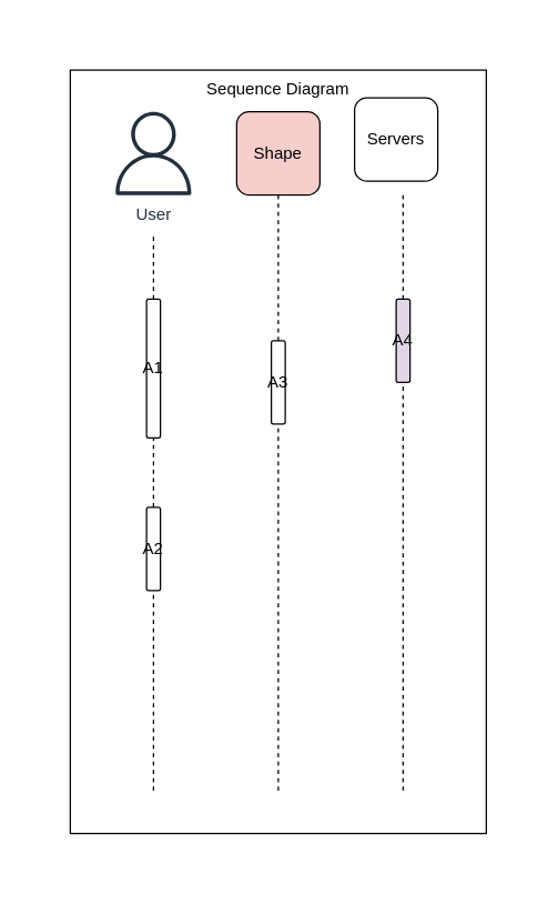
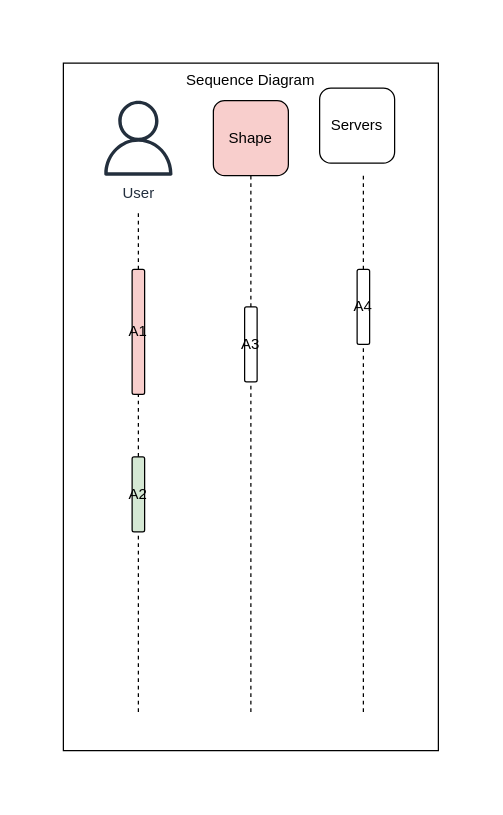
  <mxCell id="0" />
  <mxCell id="1" parent="0" />
  <mxCell id="2" value=" " style="verticalAlign=top;aspect=fixed;align=center;spacingLeft=5;spacingRight=5;spacingBottom=5;strokeColor=none;" parent="1" vertex="1"><mxGeometry width="360" height="610" as="geometry" x="20" y="20" /></mxCell>
  <mxCell id="3" value="Sequence Diagram" style="verticalAlign=top;aspect=fixed;align=center;spacingLeft=5;spacingRight=5;spacingBottom=5;" parent="2" vertex="1"><mxGeometry x="30" y="30" width="300" height="550" as="geometry" /></mxCell>
  <mxCell id="4" value="Columns" style="verticalAlign=top;aspect=fixed;align=center;spacingLeft=5;spacingRight=5;spacingBottom=5;noLabel=1;opacity=0;" parent="3" vertex="1"><mxGeometry x="15" y="15" width="90" height="520" as="geometry" /></mxCell>
  <mxCell id="5" value="Participant" style="verticalAlign=top;aspect=fixed;align=center;spacingLeft=5;spacingRight=5;spacingBottom=5;noLabel=1;opacity=0;" parent="4" vertex="1"><mxGeometry width="90" height="520" as="geometry" /></mxCell>
  <mxCell id="6" value="User" style="sketch=0;outlineConnect=0;fontColor=#232F3E;gradientColor=none;fillColor=#232F3D;strokeColor=none;dashed=0;verticalLabelPosition=bottom;verticalAlign=top;align=center;html=1;fontSize=12;fontStyle=0;aspect=fixed;pointerEvents=1;shape=mxgraph.aws4.user;" parent="5" vertex="1"><mxGeometry x="15" y="15" width="60" height="60" as="geometry" /></mxCell>
  <mxCell id="7" value=" " style="line;strokeWidth=1;direction=south;html=1;dashed=1;" parent="5" vertex="1"><mxGeometry x="15" y="105" width="60" height="400" as="geometry" /></mxCell>
- <mxCell id="8" value="A1" style="rounded=1;whiteSpace=wrap;verticalAlign=middle;align=center;" parent="4" vertex="1"><mxGeometry x="40" y="150" width="10" height="100" as="geometry" /></mxCell>
- <mxCell id="9" value="A2" style="rounded=1;whiteSpace=wrap;verticalAlign=middle;align=center;" parent="4" vertex="1"><mxGeometry x="40" y="300" width="10" height="60" as="geometry" /></mxCell>
+ <mxCell id="8" value="A1" style="rounded=1;whiteSpace=wrap;verticalAlign=middle;align=center;fillColor=#f8cecc;" parent="4" vertex="1"><mxGeometry x="40" y="150" width="10" height="100" as="geometry" /></mxCell>
+ <mxCell id="9" value="A2" style="rounded=1;whiteSpace=wrap;verticalAlign=middle;align=center;fillColor=#d5e8d4;" parent="4" vertex="1"><mxGeometry x="40" y="300" width="10" height="60" as="geometry" /></mxCell>
  <mxCell id="10" value="T2" style="verticalAlign=top;aspect=fixed;align=center;spacingLeft=5;spacingRight=5;spacingBottom=5;noLabel=1;opacity=0;" parent="3" vertex="1"><mxGeometry x="105" y="15" width="90" height="520" as="geometry" /></mxCell>
  <mxCell id="11" value="Participant" style="verticalAlign=top;aspect=fixed;align=center;spacingLeft=5;spacingRight=5;spacingBottom=5;noLabel=1;opacity=0;" parent="10" vertex="1"><mxGeometry width="90" height="520" as="geometry" /></mxCell>
  <mxCell id="12" value="Shape" style="rounded=1;whiteSpace=wrap;verticalAlign=middle;align=center;fillColor=#f8cecc;" parent="11" vertex="1"><mxGeometry x="15" y="15" width="60" height="60" as="geometry" /></mxCell>
  <mxCell id="13" value=" " style="line;strokeWidth=1;direction=south;html=1;dashed=1;" parent="11" vertex="1"><mxGeometry x="15" y="75" width="60" height="430" as="geometry" /></mxCell>
  <mxCell id="14" value="A3" style="rounded=1;whiteSpace=wrap;verticalAlign=middle;align=center;" parent="10" vertex="1"><mxGeometry x="40" y="180" width="10" height="60" as="geometry" /></mxCell>
  <mxCell id="15" value="T3" style="verticalAlign=top;aspect=fixed;align=center;spacingLeft=5;spacingRight=5;spacingBottom=5;noLabel=1;opacity=0;" parent="3" vertex="1"><mxGeometry x="195" y="15" width="90" height="520" as="geometry" /></mxCell>
  <mxCell id="16" value="Participant" style="verticalAlign=top;aspect=fixed;align=center;spacingLeft=5;spacingRight=5;spacingBottom=5;noLabel=1;opacity=0;" parent="15" vertex="1"><mxGeometry width="90" height="520" as="geometry" /></mxCell>
  <mxCell id="17" value="Servers" style="rounded=1;whiteSpace=wrap;verticalAlign=middle;align=center;" parent="16" vertex="1"><mxGeometry x="10" y="5" width="60" height="60" as="geometry" /></mxCell>
  <mxCell id="18" value=" " style="line;strokeWidth=1;direction=south;html=1;dashed=1;" parent="16" vertex="1"><mxGeometry x="15" y="75" width="60" height="430" as="geometry" /></mxCell>
- <mxCell id="19" value="A4" style="rounded=1;whiteSpace=wrap;verticalAlign=middle;align=center;fillColor=#e1d5e7;" parent="15" vertex="1"><mxGeometry x="40" y="150" width="10" height="60" as="geometry" /></mxCell>
+ <mxCell id="19" value="A4" style="rounded=1;whiteSpace=wrap;verticalAlign=middle;align=center;" parent="15" vertex="1"><mxGeometry x="40" y="150" width="10" height="60" as="geometry" /></mxCell>
